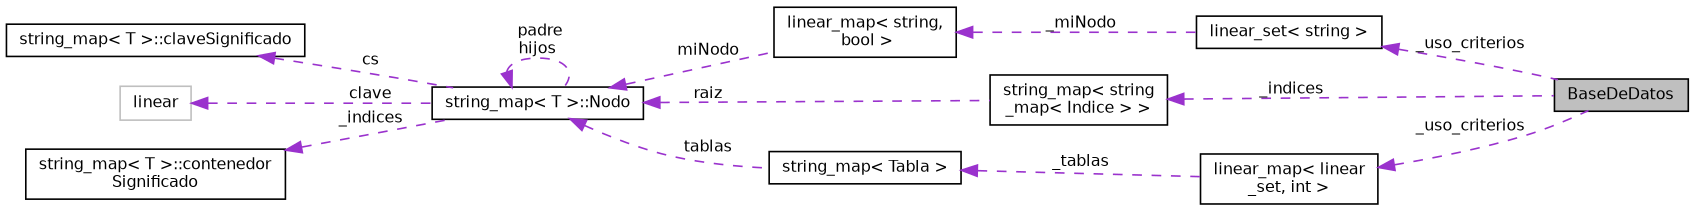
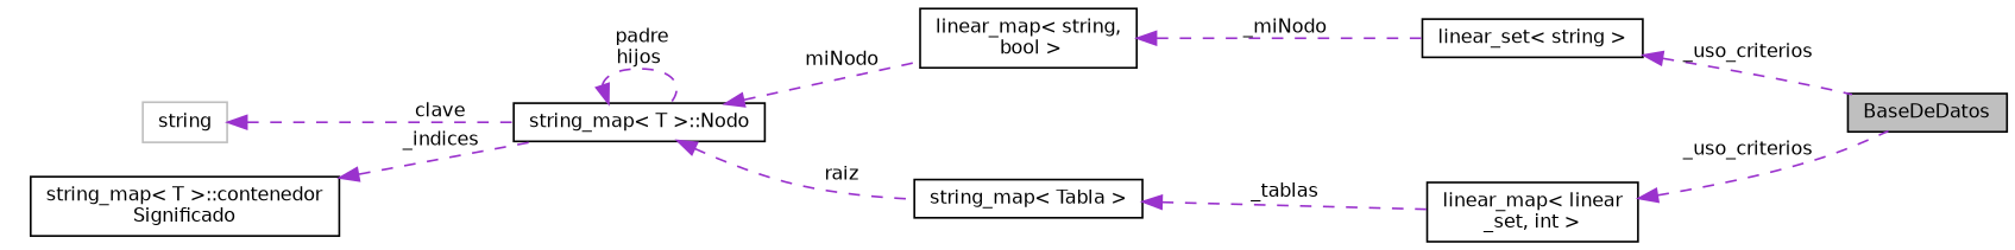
  digraph {
    rankdir=LR
    node [color=black fillcolor=white fontname=Helvetica fontsize=10 shape=record style=filled]
    edge [color=darkorchid3 dir=back fontname=Helvetica fontsize=10 labelfontname=Helvetica labelfontsize=10 style=dashed]
    n1 [fillcolor=grey75 fontcolor=black height=0.2 label=BaseDeDatos width=0.4]
    n2 [height=0.2 label="linear_map\< linear\l_set, int \>" width=0.4]
    n3 [height=0.2 label="linear_set\< string \>" width=0.4]
    n4 [height=0.2 label="linear_map\< string,\l bool \>" width=0.4]
-   n5 [height=0.2 label="string_map\< string\l_map\< Indice \> \>" width=0.4]
    n6 [height=0.2 label="string_map\< T \>::Nodo" width=0.4]
    n7 [height=0.2 label="string_map\< Tabla \>" width=0.4]
-   n8 [height=0.2 label="string_map\< T \>::claveSignificado" width=0.4]
-   n9 [color=grey75 height=0.2 label=linear width=0.4]
+   n9 [color=grey75 height=0.2 label=string width=0.4]
    n10 [height=0.2 label="string_map\< T \>::contenedor\lSignificado" width=0.4]
    n2 -> n1 [label=" _uso_criterios"]
    n3 -> n1 [label=" _uso_criterios"]
    n4 -> n3 [label=" _miNodo"]
-   n5 -> n1 [label=" _indices"]
    n6 -> n4 [label=" miNodo"]
-   n6 -> n5 [label=" raiz"]
    n6 -> n6 [label=" padre\nhijos"]
-   n6 -> n7 [label=" tablas"]
+   n6 -> n7 [label=" raiz"]
    n7 -> n2 [label=" _tablas"]
-   n8 -> n6 [label=" cs"]
    n9 -> n6 [label=" clave"]
    n10 -> n6 [label=" _indices"]
  }
